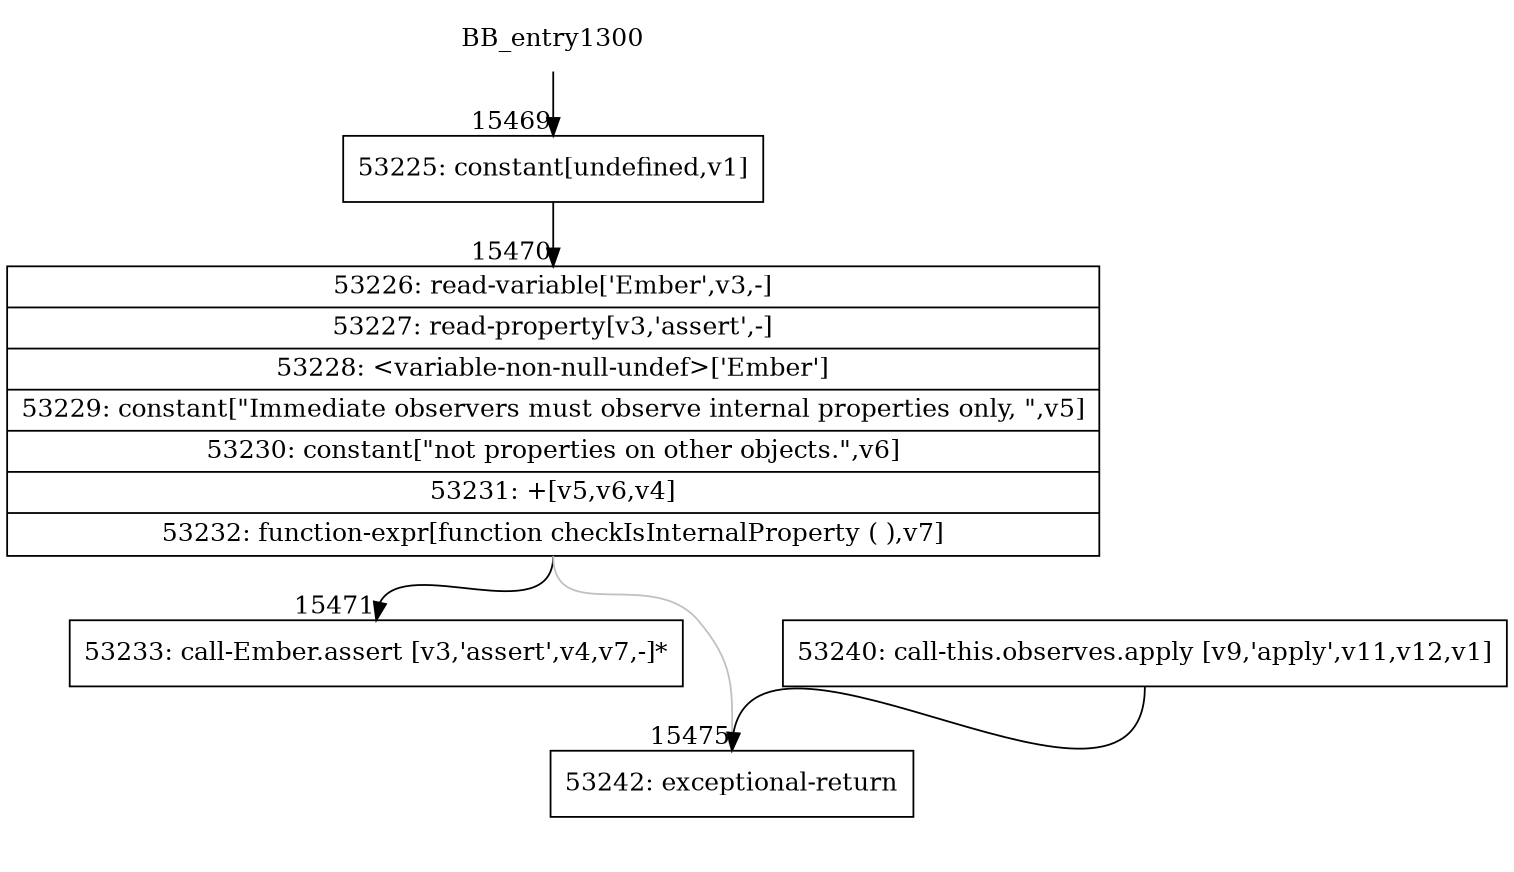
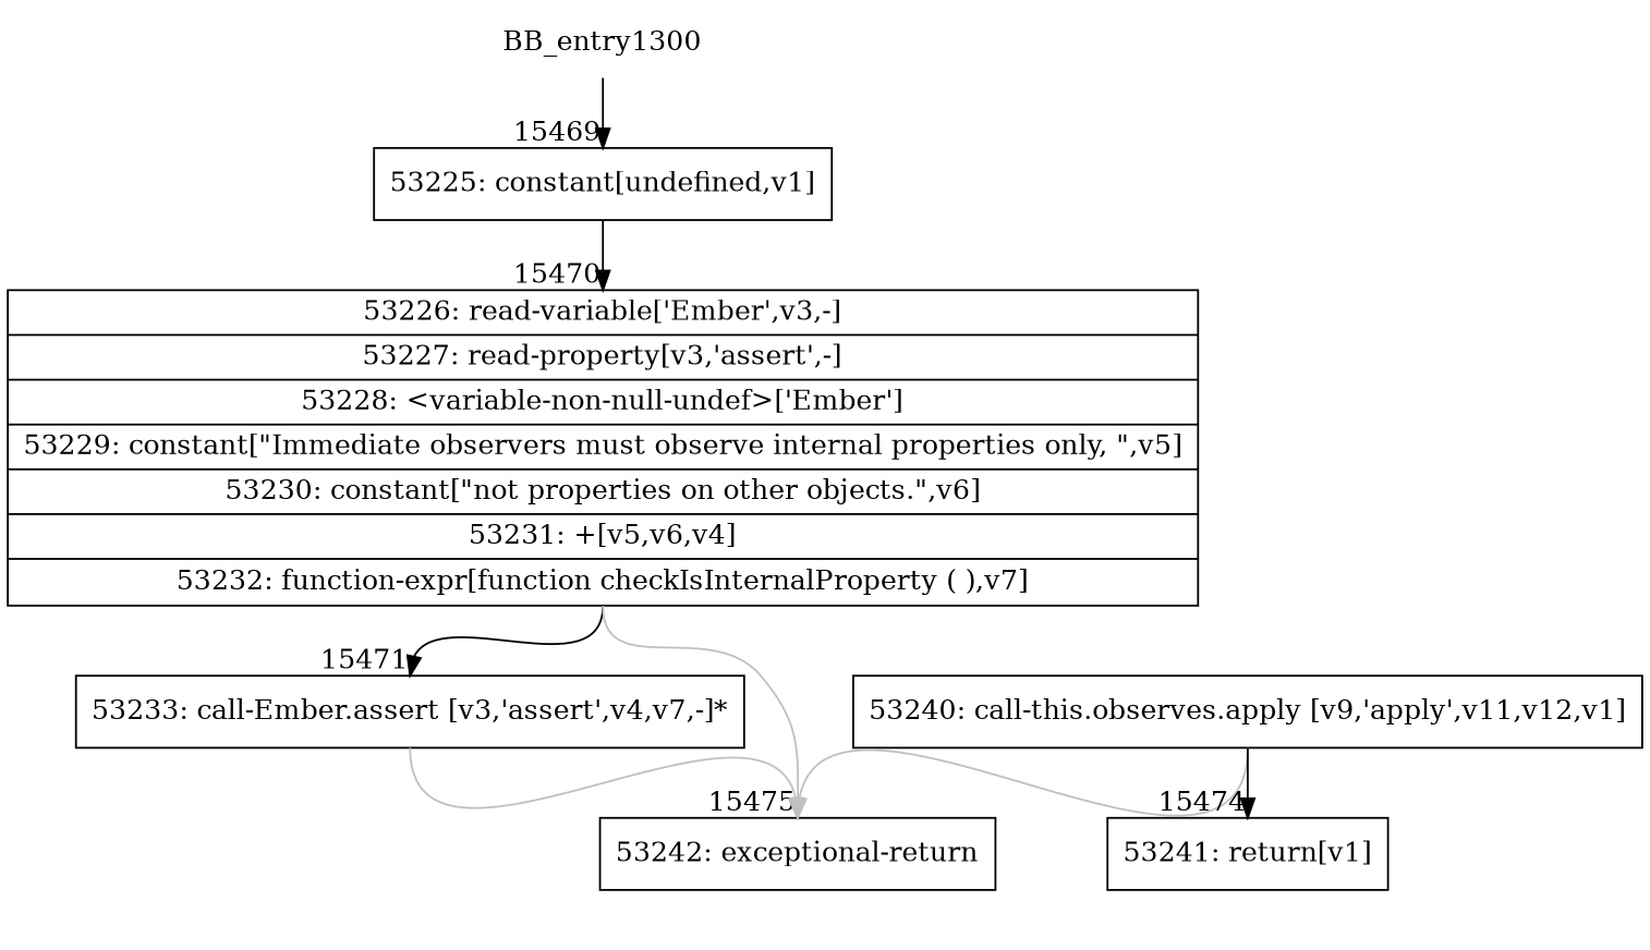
  digraph {
    rankdir=TD
    node [shape=record]
    edge [headport=n tailport=s]
    n1 [label=BB_entry1300 shape=none]
    n2 [label="{53225: constant[undefined,v1]}"]
    n3 [label="{53226: read-variable['Ember',v3,-]|53227: read-property[v3,'assert',-]|53228: \<variable-non-null-undef\>['Ember']|53229: constant[\"Immediate observers must observe internal properties only, \",v5]|53230: constant[\"not properties on other objects.\",v6]|53231: +[v5,v6,v4]|53232: function-expr[function checkIsInternalProperty ( ),v7]}"]
    n4 [label="{53233: call-Ember.assert [v3,'assert',v4,v7,-]*}"]
    n5 [label="{53242: exceptional-return}"]
    n6 [label="{53240: call-this.observes.apply [v9,'apply',v11,v12,v1]}"]
+   n7 [label="{53241: return[v1]}"]
    n1 -> n2 [headlabel="    15469"]
    n2 -> n3 [headlabel="      15470"]
    n3 -> n4 [headlabel="      15471"]
    n3 -> n5 [color=gray headlabel="      15475"]
-   n6 -> n5 [color=black]
+   n4 -> n5 [color=gray]
+   n6 -> n5 [color=gray]
+   n6 -> n7 [headlabel="      15474"]
  }
